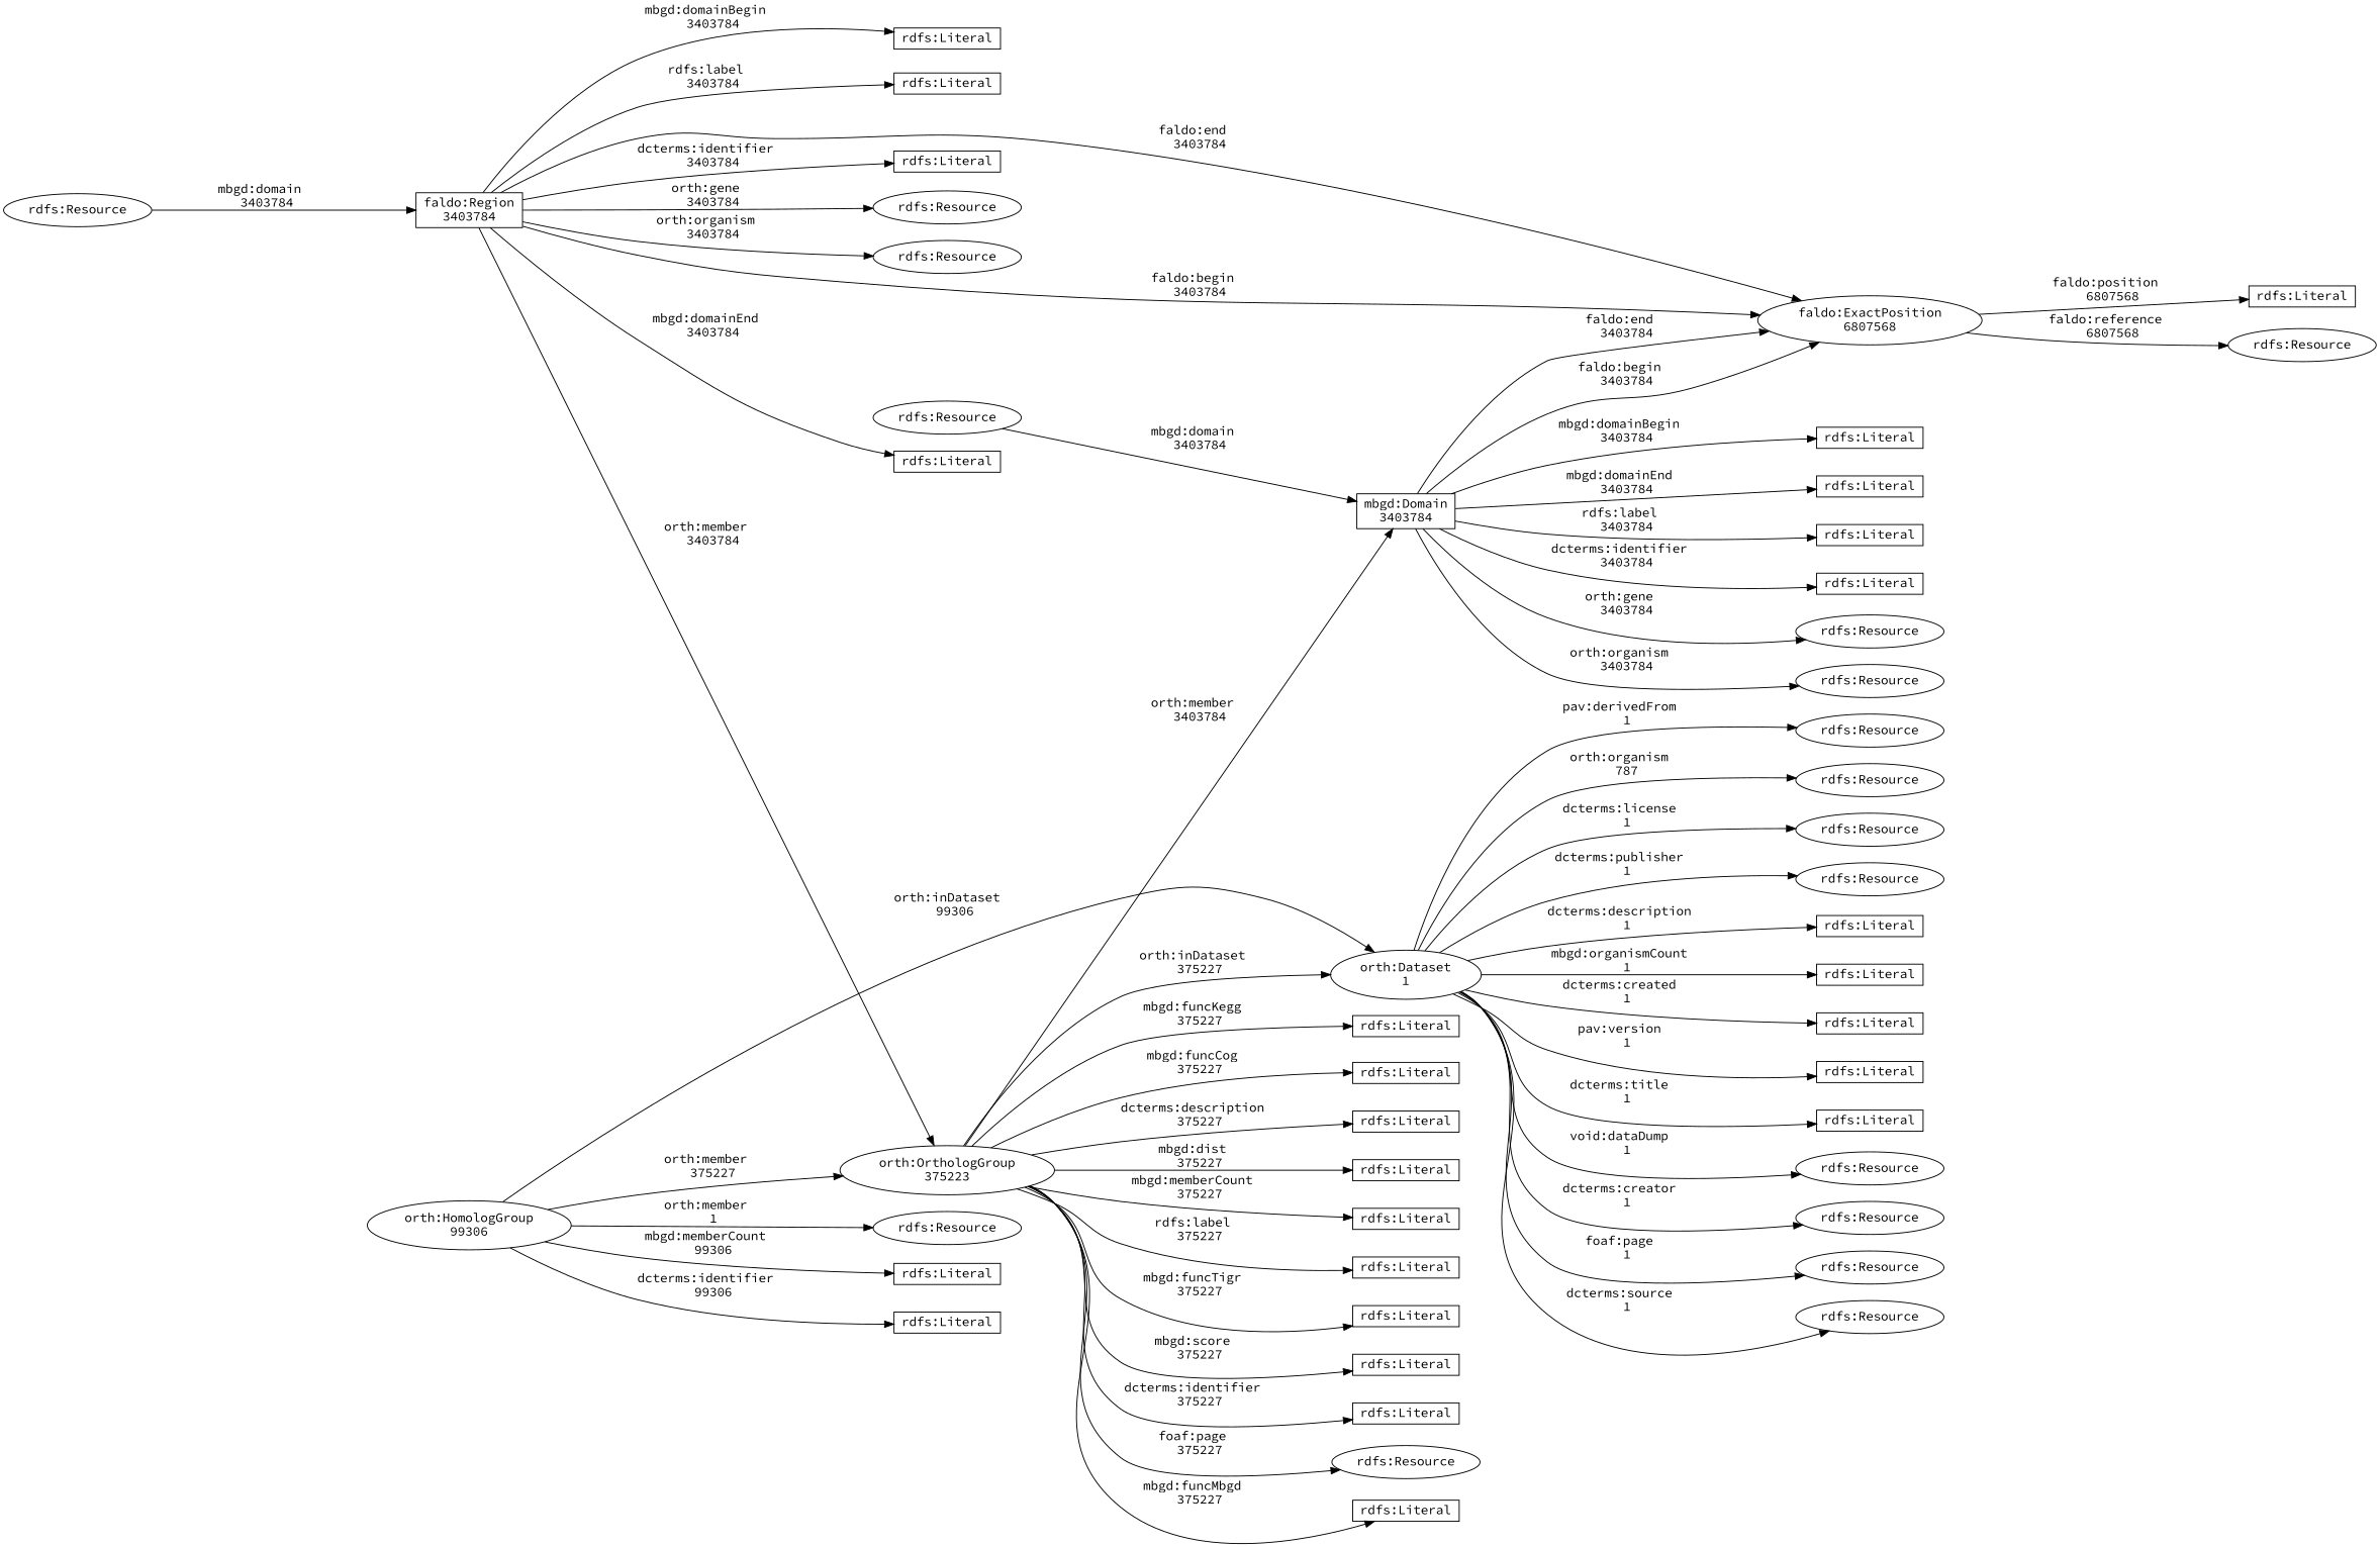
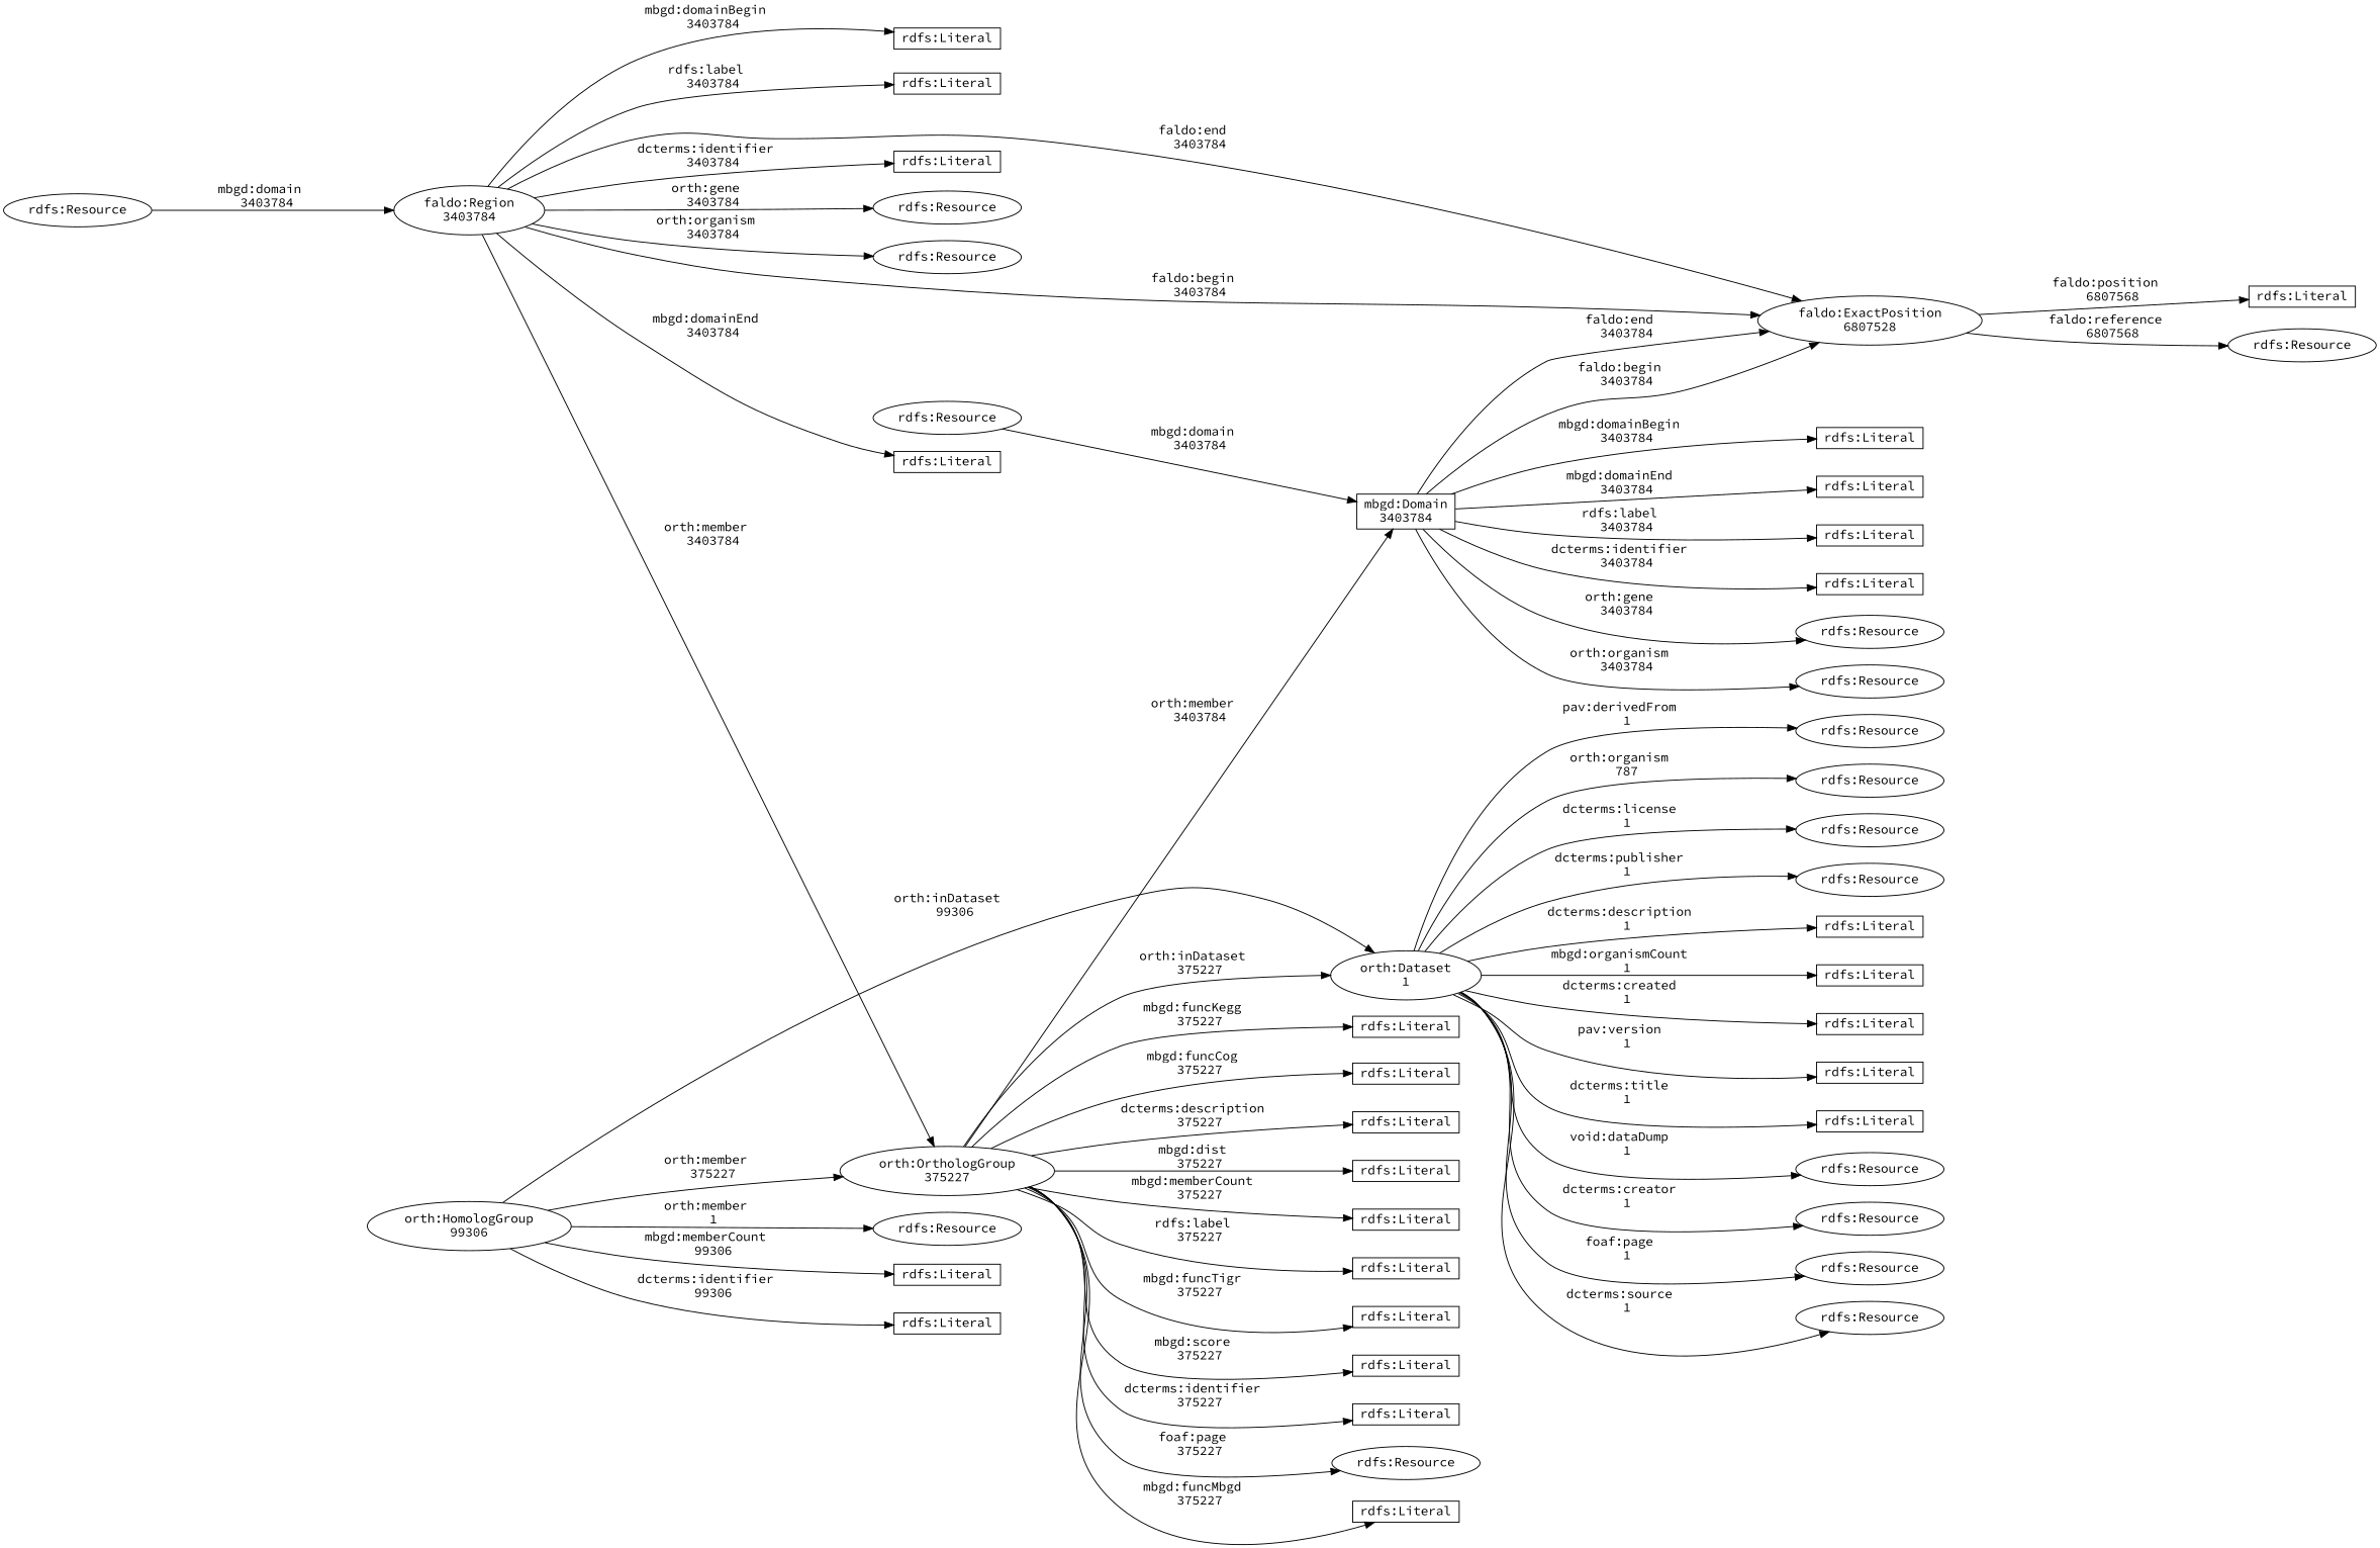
  digraph {
    fontname="Source Code Pro"
    rankdir=LR
    ranksep=2
    node [fontname="Source Code Pro" shape=box]
    edge [fontname="Source Code Pro"]
-   n1 [label="faldo:ExactPosition\n6807568" shape=""]
+   n1 [label="faldo:ExactPosition\n6807528" shape=""]
    n2 [height=0.3 label="rdfs:Literal"]
    n3 [label="rdfs:Resource" shape=""]
-   n4 [label="faldo:Region\n3403784"]
+   n4 [label="faldo:Region\n3403784" shape=""]
    n5 [height=0.3 label="rdfs:Literal"]
    n6 [height=0.3 label="rdfs:Literal"]
    n7 [height=0.3 label="rdfs:Literal"]
    n8 [height=0.3 label="rdfs:Literal"]
    n9 [label="rdfs:Resource" shape=""]
    n10 [label="rdfs:Resource" shape=""]
-   n11 [label="orth:OrthologGroup\n375223" shape=""]
+   n11 [label="orth:OrthologGroup\n375227" shape=""]
    n12 [label="mbgd:Domain\n3403784"]
    n13 [height=0.3 label="rdfs:Literal"]
    n14 [height=0.3 label="rdfs:Literal"]
    n15 [height=0.3 label="rdfs:Literal"]
    n16 [height=0.3 label="rdfs:Literal"]
    n17 [label="rdfs:Resource" shape=""]
    n18 [label="rdfs:Resource" shape=""]
    n19 [label="orth:Dataset\n1" shape=""]
    n20 [height=0.3 label="rdfs:Literal"]
    n21 [height=0.3 label="rdfs:Literal"]
    n22 [height=0.3 label="rdfs:Literal"]
    n23 [height=0.3 label="rdfs:Literal"]
    n24 [height=0.3 label="rdfs:Literal"]
    n25 [label="rdfs:Resource" shape=""]
    n26 [label="rdfs:Resource" shape=""]
    n27 [label="rdfs:Resource" shape=""]
    n28 [label="rdfs:Resource" shape=""]
    n29 [label="rdfs:Resource" shape=""]
    n30 [label="rdfs:Resource" shape=""]
    n31 [label="rdfs:Resource" shape=""]
    n32 [label="rdfs:Resource" shape=""]
    n33 [label="orth:HomologGroup\n99306" shape=""]
    n34 [height=0.3 label="rdfs:Literal"]
    n35 [height=0.3 label="rdfs:Literal"]
    n36 [label="rdfs:Resource" shape=""]
    n37 [height=0.3 label="rdfs:Literal"]
    n38 [height=0.3 label="rdfs:Literal"]
    n39 [height=0.3 label="rdfs:Literal"]
    n40 [height=0.3 label="rdfs:Literal"]
    n41 [height=0.3 label="rdfs:Literal"]
    n42 [height=0.3 label="rdfs:Literal"]
    n43 [height=0.3 label="rdfs:Literal"]
    n44 [height=0.3 label="rdfs:Literal"]
    n45 [height=0.3 label="rdfs:Literal"]
    n46 [height=0.3 label="rdfs:Literal"]
    n47 [label="rdfs:Resource" shape=""]
    n48 [label="rdfs:Resource" shape=""]
    n49 [label="rdfs:Resource" shape=""]
    n1 -> n2 [label="faldo:position\n  6807568"]
    n1 -> n3 [label="faldo:reference\n  6807568"]
    n4 -> n1 [label="faldo:begin\n  3403784"]
    n4 -> n1 [label="faldo:end\n  3403784"]
    n4 -> n5 [label="mbgd:domainEnd\n  3403784"]
    n4 -> n6 [label="mbgd:domainBegin\n  3403784"]
    n4 -> n7 [label="rdfs:label\n  3403784"]
    n4 -> n8 [label="dcterms:identifier\n  3403784"]
    n4 -> n9 [label="orth:gene\n  3403784"]
    n4 -> n10 [label="orth:organism\n  3403784"]
    n4 -> n11 [label="orth:member\n  3403784"]
    n11 -> n12 [label="orth:member\n  3403784"]
    n11 -> n19 [label="orth:inDataset\n  375227"]
    n11 -> n37 [label="mbgd:funcMbgd\n  375227"]
    n11 -> n38 [label="mbgd:funcKegg\n  375227"]
    n11 -> n39 [label="mbgd:funcCog\n  375227"]
    n11 -> n40 [label="dcterms:description\n  375227"]
    n11 -> n41 [label="mbgd:dist\n  375227"]
    n11 -> n42 [label="mbgd:memberCount\n  375227"]
    n11 -> n43 [label="rdfs:label\n  375227"]
    n11 -> n44 [label="mbgd:funcTigr\n  375227"]
    n11 -> n45 [label="mbgd:score\n  375227"]
    n11 -> n46 [label="dcterms:identifier\n  375227"]
    n11 -> n47 [label="foaf:page\n  375227"]
    n12 -> n1 [label="faldo:begin\n  3403784"]
    n12 -> n1 [label="faldo:end\n  3403784"]
    n12 -> n13 [label="mbgd:domainBegin\n  3403784"]
    n12 -> n14 [label="mbgd:domainEnd\n  3403784"]
    n12 -> n15 [label="rdfs:label\n  3403784"]
    n12 -> n16 [label="dcterms:identifier\n  3403784"]
    n12 -> n17 [label="orth:gene\n  3403784"]
    n12 -> n18 [label="orth:organism\n  3403784"]
    n19 -> n20 [label="dcterms:description\n  1"]
    n19 -> n21 [label="mbgd:organismCount\n  1"]
    n19 -> n22 [label="dcterms:created\n  1"]
    n19 -> n23 [label="pav:version\n  1"]
    n19 -> n24 [label="dcterms:title\n  1"]
    n19 -> n25 [label="void:dataDump\n  1"]
    n19 -> n26 [label="dcterms:creator\n  1"]
    n19 -> n27 [label="foaf:page\n  1"]
    n19 -> n28 [label="dcterms:source\n  1"]
    n19 -> n29 [label="pav:derivedFrom\n  1"]
    n19 -> n30 [label="orth:organism\n  787"]
    n19 -> n31 [label="dcterms:license\n  1"]
    n19 -> n32 [label="dcterms:publisher\n  1"]
    n33 -> n11 [label="orth:member\n  375227"]
    n33 -> n19 [label="orth:inDataset\n  99306"]
    n33 -> n34 [label="mbgd:memberCount\n  99306"]
    n33 -> n35 [label="dcterms:identifier\n  99306"]
    n33 -> n36 [label="orth:member\n  1"]
    n48 -> n4 [label="mbgd:domain\n  3403784"]
    n49 -> n12 [label="mbgd:domain\n  3403784"]
  }
